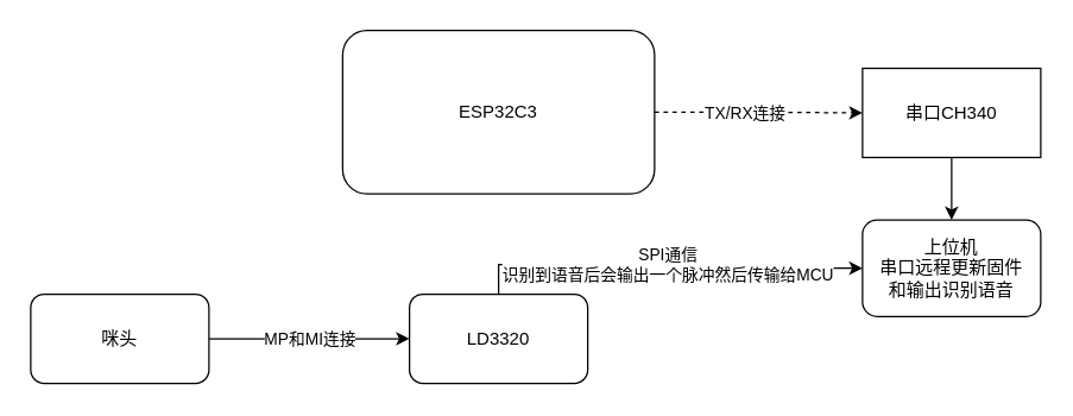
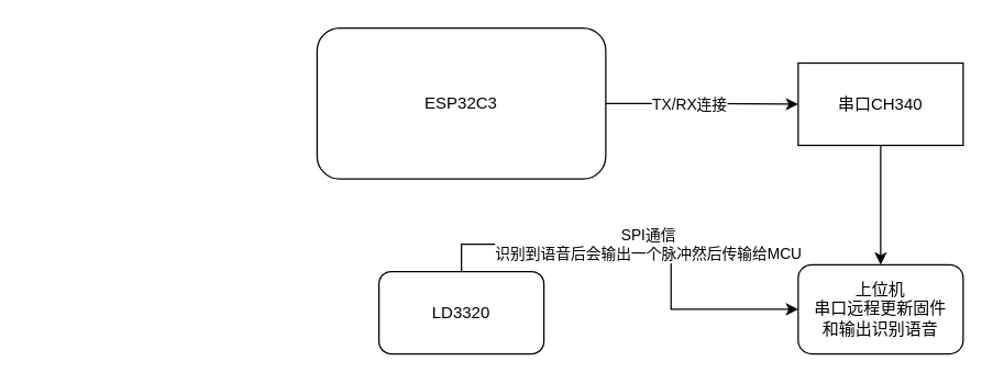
  <mxCell id="0" />
  <mxCell id="1" parent="0" />
- <mxCell id="2" style="edgeStyle=orthogonalEdgeStyle;rounded=0;orthogonalLoop=1;jettySize=auto;html=1;exitX=1;exitY=0.5;exitDx=0;exitDy=0;dashed=1;" parent="1" source="4" target="8" edge="1"><mxGeometry relative="1" as="geometry" /></mxCell>
+ <mxCell id="2" style="edgeStyle=orthogonalEdgeStyle;rounded=0;orthogonalLoop=1;jettySize=auto;html=1;exitX=1;exitY=0.5;exitDx=0;exitDy=0;" parent="1" source="4" target="8" edge="1"><mxGeometry relative="1" as="geometry" /></mxCell>
  <mxCell id="3" value="TX/RX连接" style="edgeLabel;html=1;align=center;verticalAlign=middle;resizable=0;points=[];" parent="2" vertex="1" connectable="0"><mxGeometry x="-0.152" relative="1" as="geometry"><mxPoint as="offset" /></mxGeometry></mxCell>
  <mxCell id="4" value="ESP32C3" style="rounded=1;whiteSpace=wrap;html=1;" parent="1" vertex="1"><mxGeometry x="230" y="20" width="210" height="110" as="geometry" /></mxCell>
- <mxCell id="5" value="MP和MI连接" style="edgeStyle=orthogonalEdgeStyle;rounded=0;orthogonalLoop=1;jettySize=auto;html=1;exitX=1;exitY=0.5;exitDx=0;exitDy=0;entryX=0;entryY=0.5;entryDx=0;entryDy=0;" parent="1" source="6" target="11" edge="1"><mxGeometry relative="1" as="geometry" /></mxCell>
- <mxCell id="6" value="咪头" style="rounded=1;whiteSpace=wrap;html=1;" parent="1" vertex="1"><mxGeometry x="20" y="197.5" width="120" height="60" as="geometry" /></mxCell>
  <mxCell id="7" style="edgeStyle=orthogonalEdgeStyle;rounded=0;orthogonalLoop=1;jettySize=auto;html=1;exitX=0.5;exitY=1;exitDx=0;exitDy=0;entryX=0.5;entryY=0;entryDx=0;entryDy=0;" parent="1" source="8" target="9" edge="1"><mxGeometry relative="1" as="geometry" /></mxCell>
  <mxCell id="8" value="串口CH340" style="whiteSpace=wrap;html=1;rounded=0;" parent="1" vertex="1"><mxGeometry x="580" y="45.5" width="120" height="60" as="geometry" /></mxCell>
- <mxCell id="9" value="上位机&lt;br&gt;串口远程更新固件&lt;br&gt;和输出识别语音" style="rounded=1;whiteSpace=wrap;html=1;" parent="1" vertex="1"><mxGeometry x="580" y="147.5" width="120" height="65" as="geometry" /></mxCell>
+ <mxCell id="9" value="上位机&lt;br&gt;串口远程更新固件&lt;br&gt;和输出识别语音" style="rounded=1;whiteSpace=wrap;html=1;" parent="1" vertex="1"><mxGeometry x="580" y="192.5" width="120" height="65" as="geometry" /></mxCell>
  <mxCell id="10" value="SPI通信&lt;br&gt;识别到语音后会输出一个脉冲然后传输给MCU" style="edgeStyle=orthogonalEdgeStyle;rounded=0;orthogonalLoop=1;jettySize=auto;html=1;exitX=0.5;exitY=0;exitDx=0;exitDy=0;" parent="1" source="11" target="9" edge="1"><mxGeometry relative="1" as="geometry" /></mxCell>
  <mxCell id="11" value="LD3320" style="rounded=1;whiteSpace=wrap;html=1;" parent="1" vertex="1"><mxGeometry x="275" y="197.5" width="120" height="60" as="geometry" /></mxCell>
